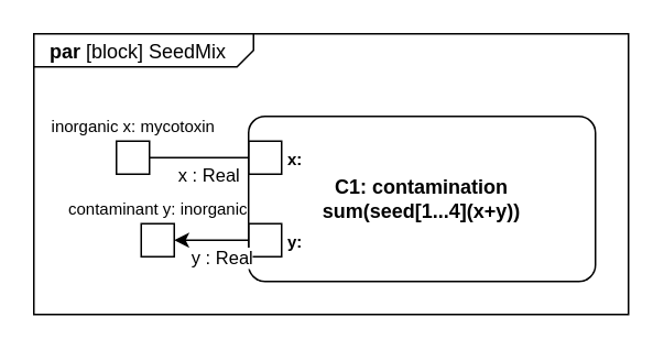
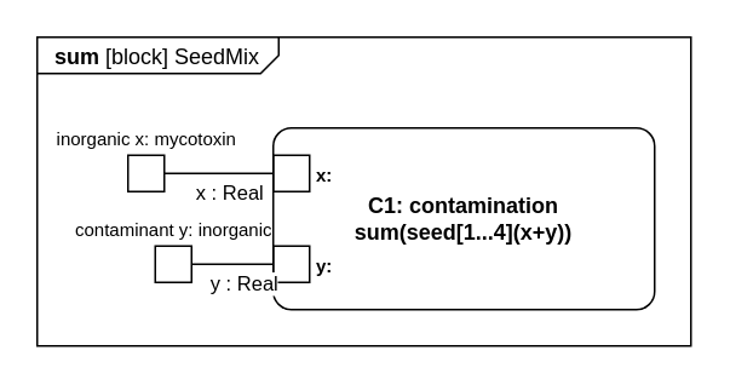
  <mxCell id="0" />
  <mxCell id="1" parent="0" />
- <mxCell id="2" value="&lt;p style=&quot;margin:0px;margin-top:4px;margin-left:10px;text-align:left;&quot;&gt;&lt;b&gt;par&lt;/b&gt;   [block] SeedMix&lt;/p&gt;" style="html=1;shape=mxgraph.sysml.package;labelX=133;align=left;spacingLeft=10;overflow=fill;whiteSpace=wrap;strokeWidth=1;recursiveResize=0;" vertex="1" parent="1"><mxGeometry x="20" y="20" width="360" height="170" as="geometry" /></mxCell>
+ <mxCell id="2" value="&lt;p style=&quot;margin:0px;margin-top:4px;margin-left:10px;text-align:left;&quot;&gt;&lt;b&gt;sum&lt;/b&gt;   [block] SeedMix&lt;/p&gt;" style="html=1;shape=mxgraph.sysml.package;labelX=133;align=left;spacingLeft=10;overflow=fill;whiteSpace=wrap;strokeWidth=1;recursiveResize=0;" vertex="1" parent="1"><mxGeometry x="20" y="20" width="360" height="170" as="geometry" /></mxCell>
  <mxCell id="3" value="C1: contamination&lt;br&gt;sum(seed[1...4](x+y))" style="strokeColor=inherit;fillColor=inherit;gradientColor=inherit;html=1;shape=mxgraph.sysml.paramDgm;fontStyle=1;whiteSpace=wrap;align=center;" vertex="1" parent="2"><mxGeometry x="130" y="50" width="210" height="100" as="geometry" /></mxCell>
  <mxCell id="4" value="x:" style="html=1;resizable=0;align=left;verticalAlign=middle;labelPosition=left;verticalLabelPosition=middle;labelBackgroundColor=none;fontSize=10;spacingLeft=22;fontStyle=1;" connectable="0" vertex="1" parent="3"><mxGeometry y="25" as="geometry" /></mxCell>
  <mxCell id="5" value="y:" style="html=1;resizable=0;align=left;verticalAlign=middle;labelPosition=left;verticalLabelPosition=middle;labelBackgroundColor=none;fontSize=10;spacingLeft=22;fontStyle=1;" connectable="0" vertex="1" parent="3"><mxGeometry y="75" as="geometry" /></mxCell>
  <mxCell id="6" value="inorganic x: mycotoxin" style="strokeColor=inherit;fillColor=inherit;gradientColor=inherit;shape=rect;html=1;fontSize=10;verticalLabelPosition=top;verticalAlign=bottom;" vertex="1" parent="2"><mxGeometry x="50" y="65" width="20" height="20" as="geometry" /></mxCell>
  <mxCell id="7" value="contaminant y: inorganic" style="strokeColor=inherit;fillColor=inherit;gradientColor=inherit;shape=rect;html=1;fontSize=10;verticalLabelPosition=top;verticalAlign=bottom;" vertex="1" parent="2"><mxGeometry x="65" y="115" width="20" height="20" as="geometry" /></mxCell>
  <mxCell id="8" value="" style="strokeColor=inherit;fillColor=inherit;gradientColor=inherit;endArrow=none;html=1;edgeStyle=none;exitY=0.25;exitX=0;entryY=0.5;entryX=1;rounded=0;" edge="1" parent="2" source="3" target="6"><mxGeometry x="1" relative="1" as="geometry" /></mxCell>
  <mxCell id="9" value="x : Real" style="edgeLabel;html=1;align=center;verticalAlign=middle;resizable=0;points=[];" vertex="1" connectable="0" parent="8"><mxGeometry x="0.367" relative="1" as="geometry"><mxPoint x="16" y="10" as="offset" /></mxGeometry></mxCell>
- <mxCell id="10" value="" style="strokeColor=inherit;fillColor=inherit;gradientColor=inherit;endArrow=classic;html=1;edgeStyle=none;exitY=0.75;exitX=0;entryY=0.5;entryX=1;rounded=0;" edge="1" parent="2" source="3" target="7"><mxGeometry x="1" relative="1" as="geometry" /></mxCell>
+ <mxCell id="10" value="" style="strokeColor=inherit;fillColor=inherit;gradientColor=inherit;endArrow=none;html=1;edgeStyle=none;exitY=0.75;exitX=0;entryY=0.5;entryX=1;rounded=0;" edge="1" parent="2" source="3" target="7"><mxGeometry x="1" relative="1" as="geometry" /></mxCell>
  <mxCell id="11" value="y : Real" style="edgeLabel;html=1;align=center;verticalAlign=middle;resizable=0;points=[];" vertex="1" connectable="0" parent="10"><mxGeometry x="0.1" y="1" relative="1" as="geometry"><mxPoint x="8" y="9" as="offset" /></mxGeometry></mxCell>
